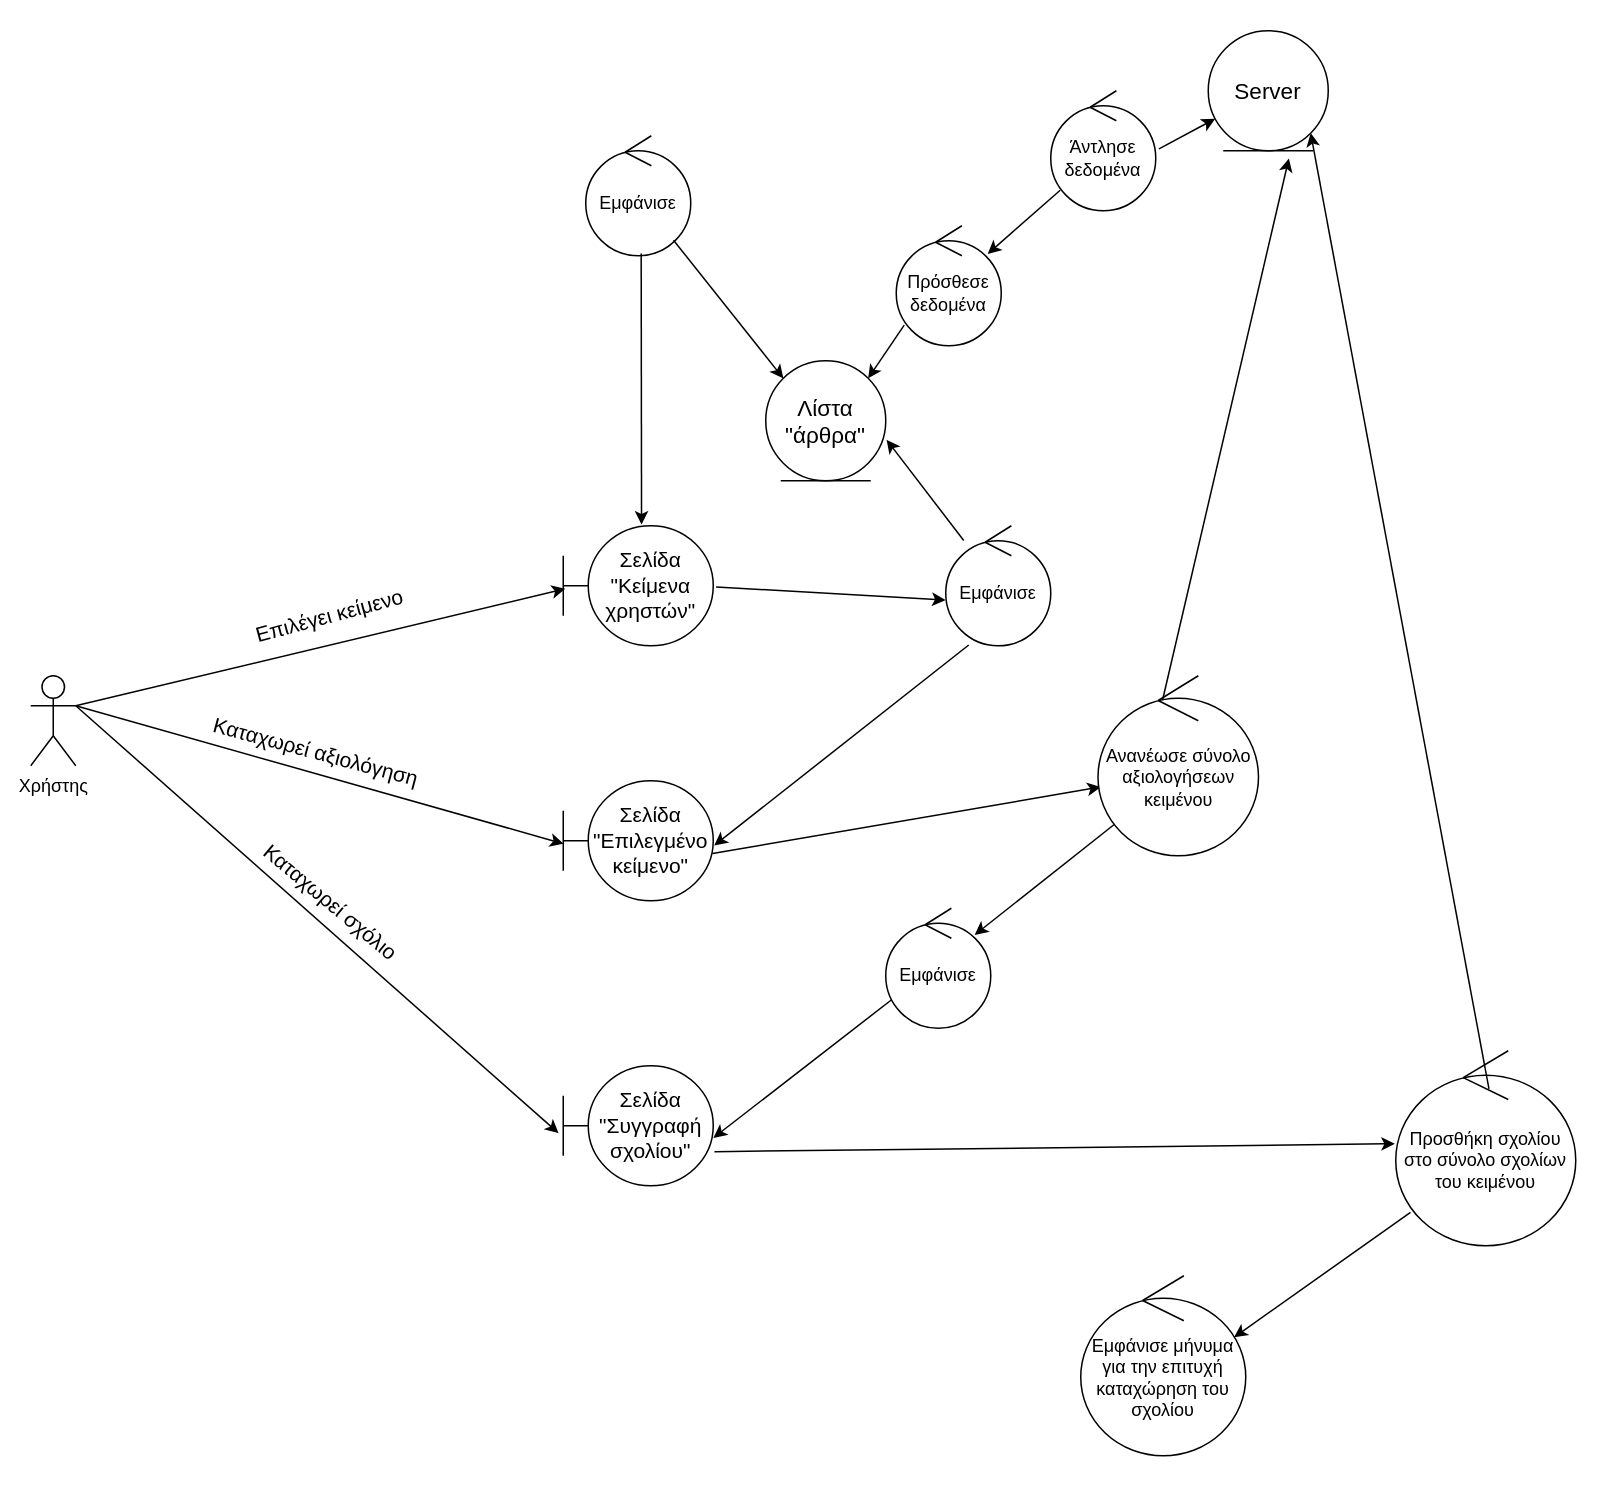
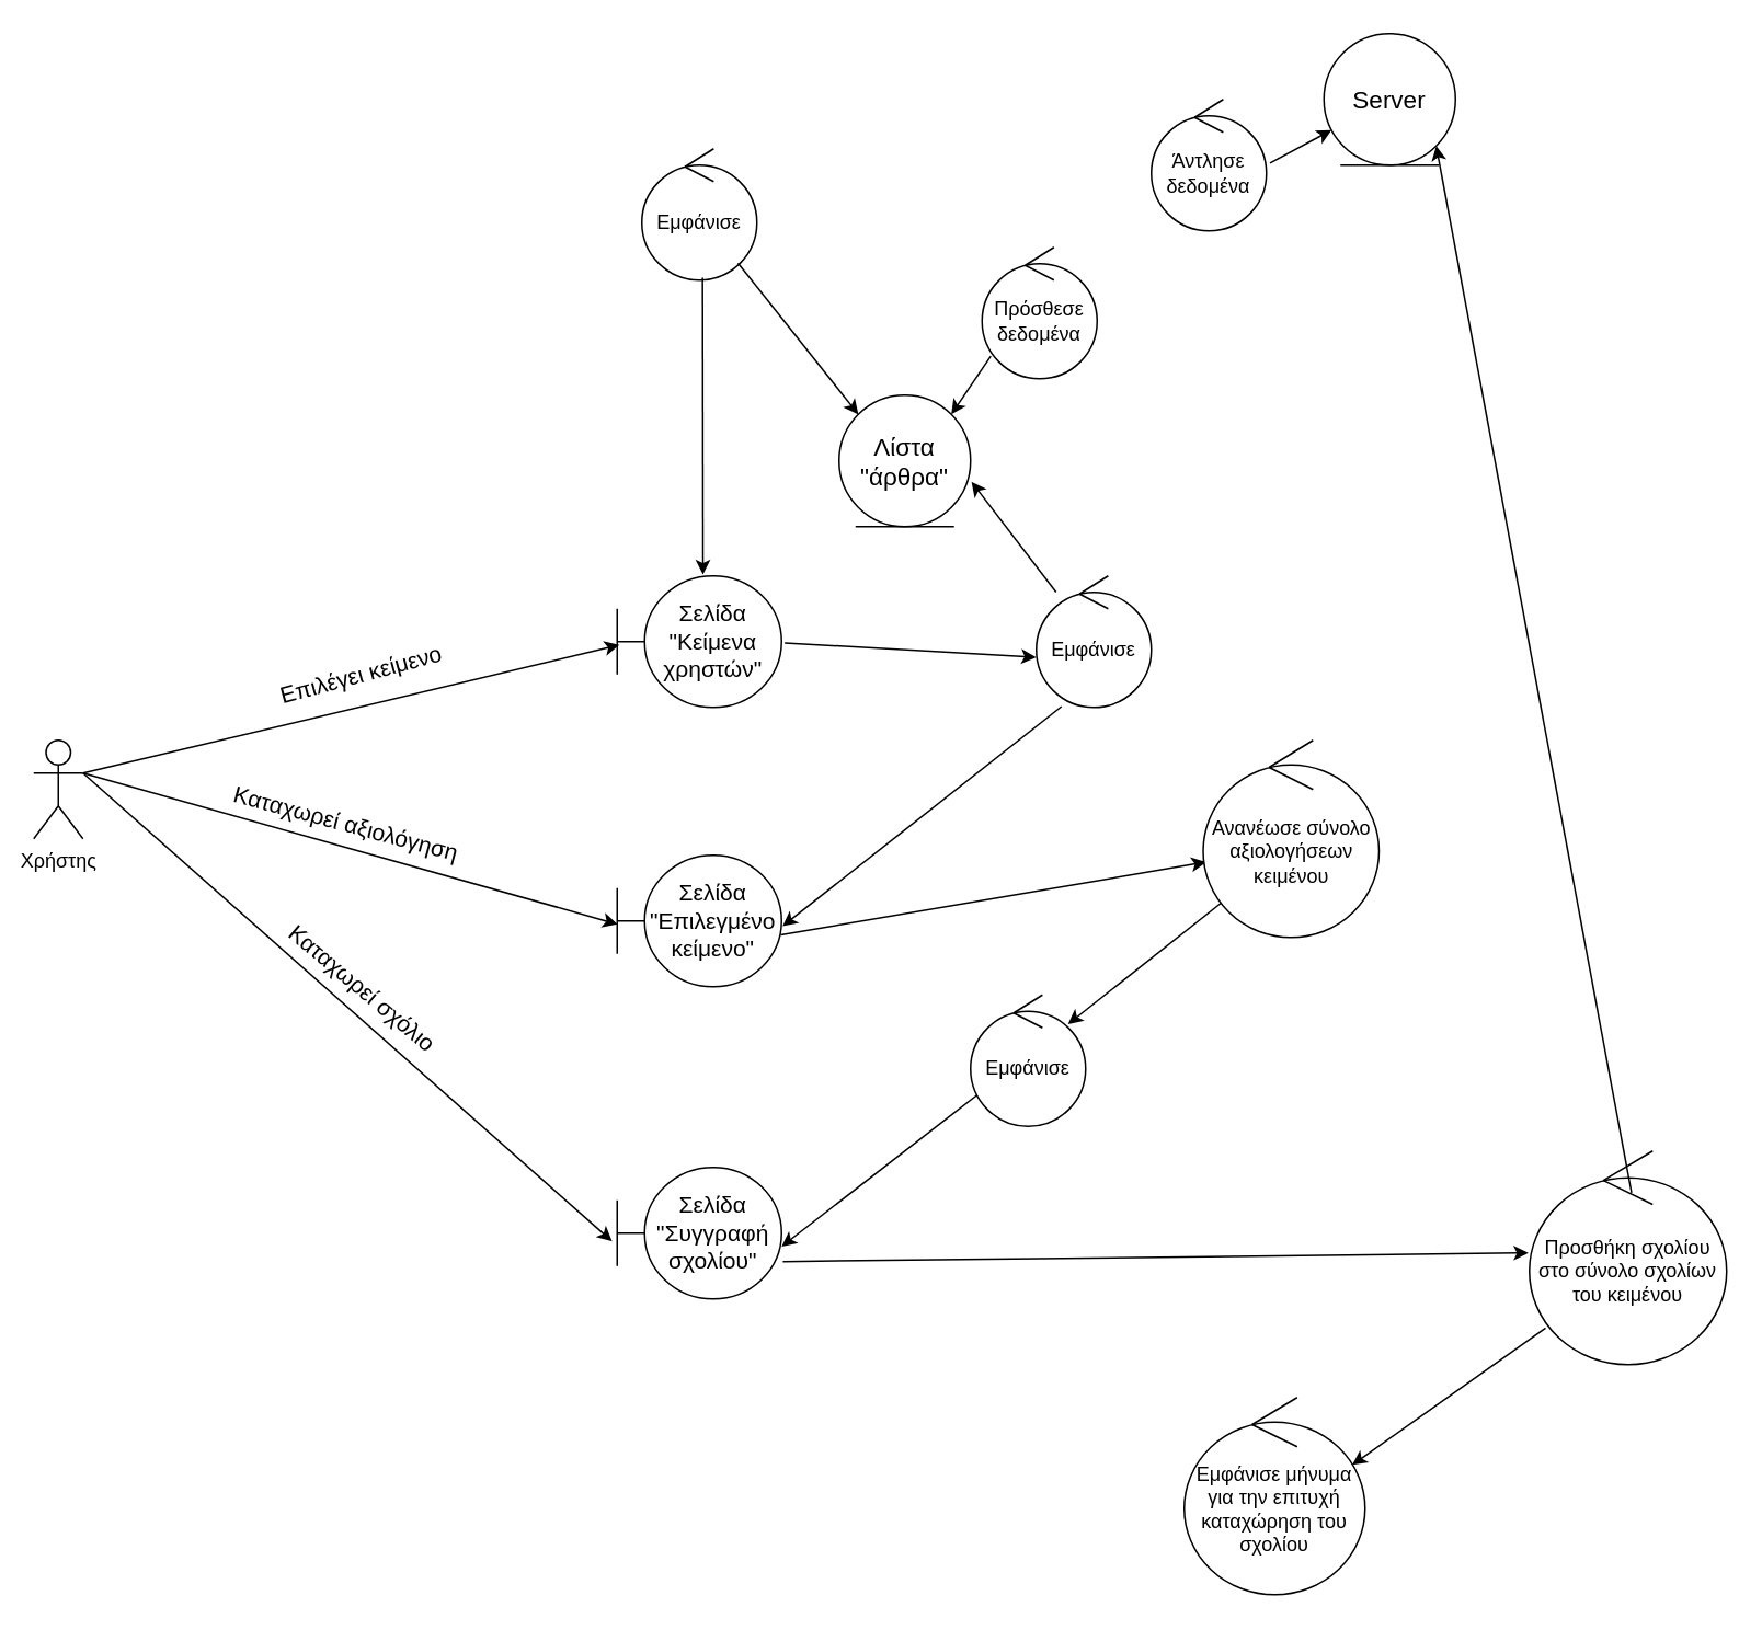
  <mxCell id="0" />
  <mxCell id="1" parent="0" />
  <mxCell id="2" value="" style="rounded=0;orthogonalLoop=1;jettySize=auto;html=1;strokeColor=#000000;fontColor=#000000;exitX=1;exitY=0.333;exitDx=0;exitDy=0;exitPerimeter=0;entryX=0.013;entryY=0.526;entryDx=0;entryDy=0;entryPerimeter=0;" parent="1" source="3" target="6" edge="1"><mxGeometry relative="1" as="geometry"><mxPoint x="250" y="400" as="targetPoint" /></mxGeometry></mxCell>
  <mxCell id="3" value="Χρήστης" style="shape=umlActor;verticalLabelPosition=bottom;verticalAlign=top;html=1;fontColor=#000000;" parent="1" vertex="1"><mxGeometry x="20" y="450" width="30" height="60" as="geometry" /></mxCell>
  <mxCell id="4" value="&lt;font&gt;Εμφάνισε&lt;/font&gt;" style="ellipse;shape=umlControl;whiteSpace=wrap;html=1;strokeColor=#000000;fontColor=#000000;" parent="1" vertex="1"><mxGeometry x="390" y="90" width="70" height="80" as="geometry" /></mxCell>
  <mxCell id="5" value="" style="rounded=0;orthogonalLoop=1;jettySize=auto;html=1;strokeColor=#000000;fontColor=#000000;exitX=0.528;exitY=0.982;exitDx=0;exitDy=0;exitPerimeter=0;entryX=0.522;entryY=-0.01;entryDx=0;entryDy=0;entryPerimeter=0;" parent="1" source="4" target="6" edge="1"><mxGeometry relative="1" as="geometry"><mxPoint x="120" y="340" as="sourcePoint" /><mxPoint x="420" y="250" as="targetPoint" /></mxGeometry></mxCell>
  <mxCell id="6" value="&lt;font style=&quot;font-size: 14px;&quot;&gt;Σελίδα &quot;Κείμενα χρηστών&quot;&lt;/font&gt;" style="shape=umlBoundary;whiteSpace=wrap;html=1;strokeColor=#000000;fontColor=#000000;fontSize=14;" parent="1" vertex="1"><mxGeometry x="375" y="350" width="100" height="80" as="geometry" /></mxCell>
- <mxCell id="7" value="" style="rounded=0;orthogonalLoop=1;jettySize=auto;html=1;strokeColor=#000000;fontColor=#000000;exitX=0.09;exitY=0.829;exitDx=0;exitDy=0;exitPerimeter=0;entryX=0.871;entryY=0.235;entryDx=0;entryDy=0;entryPerimeter=0;" parent="1" source="30" target="32" edge="1"><mxGeometry relative="1" as="geometry"><mxPoint x="500" y="129.41" as="sourcePoint" /><mxPoint x="540" y="290" as="targetPoint" /></mxGeometry></mxCell>
  <mxCell id="8" value="&lt;font style=&quot;font-size: 15px;&quot;&gt;Server&lt;/font&gt;" style="ellipse;shape=umlEntity;whiteSpace=wrap;html=1;strokeColor=#000000;fontColor=#000000;fontSize=15;" parent="1" vertex="1"><mxGeometry x="805" y="20" width="80" height="80" as="geometry" /></mxCell>
  <mxCell id="9" value="Επιλέγει κείμενο&amp;nbsp;" style="edgeLabel;html=1;align=center;verticalAlign=middle;resizable=0;points=[];fontColor=#000000;fontSize=14;rotation=-15;" parent="1" vertex="1" connectable="0"><mxGeometry x="220" y="410" as="geometry" /></mxCell>
  <mxCell id="10" value="" style="rounded=0;orthogonalLoop=1;jettySize=auto;html=1;strokeColor=#000000;fontColor=#000000;exitX=1.019;exitY=0.51;exitDx=0;exitDy=0;exitPerimeter=0;entryX=-0.002;entryY=0.619;entryDx=0;entryDy=0;entryPerimeter=0;" parent="1" source="6" target="11" edge="1"><mxGeometry relative="1" as="geometry"><mxPoint x="432" y="179" as="sourcePoint" /><mxPoint x="730" y="391" as="targetPoint" /></mxGeometry></mxCell>
  <mxCell id="11" value="&lt;font&gt;Εμφάνισε&lt;/font&gt;" style="ellipse;shape=umlControl;whiteSpace=wrap;html=1;strokeColor=#000000;fontColor=#000000;" parent="1" vertex="1"><mxGeometry x="630" y="350" width="70" height="80" as="geometry" /></mxCell>
  <mxCell id="12" value="" style="rounded=0;orthogonalLoop=1;jettySize=auto;html=1;strokeColor=#000000;fontColor=#000000;exitX=0.219;exitY=0.994;exitDx=0;exitDy=0;exitPerimeter=0;entryX=1.006;entryY=0.54;entryDx=0;entryDy=0;entryPerimeter=0;" parent="1" source="11" target="13" edge="1"><mxGeometry relative="1" as="geometry"><mxPoint x="570" y="440" as="sourcePoint" /><mxPoint x="490" y="510" as="targetPoint" /></mxGeometry></mxCell>
  <mxCell id="13" value="&lt;font style=&quot;font-size: 14px;&quot;&gt;Σελίδα &quot;Επιλεγμένο κείμενο&quot;&lt;/font&gt;" style="shape=umlBoundary;whiteSpace=wrap;html=1;strokeColor=#000000;fontColor=#000000;fontSize=14;" parent="1" vertex="1"><mxGeometry x="375" y="520" width="100" height="80" as="geometry" /></mxCell>
  <mxCell id="14" value="" style="rounded=0;orthogonalLoop=1;jettySize=auto;html=1;strokeColor=#000000;fontColor=#000000;exitX=1;exitY=0.333;exitDx=0;exitDy=0;exitPerimeter=0;entryX=0.002;entryY=0.525;entryDx=0;entryDy=0;entryPerimeter=0;" parent="1" source="3" target="13" edge="1"><mxGeometry relative="1" as="geometry"><mxPoint x="110" y="400" as="sourcePoint" /><mxPoint x="386" y="402" as="targetPoint" /></mxGeometry></mxCell>
  <mxCell id="15" value="Καταχωρεί αξιολόγηση" style="edgeLabel;html=1;align=center;verticalAlign=middle;resizable=0;points=[];fontColor=#000000;fontSize=14;rotation=15;" parent="1" vertex="1" connectable="0"><mxGeometry x="210" y="500" as="geometry" /></mxCell>
  <mxCell id="16" value="" style="rounded=0;orthogonalLoop=1;jettySize=auto;html=1;strokeColor=#000000;fontColor=#000000;exitX=0.995;exitY=0.607;exitDx=0;exitDy=0;exitPerimeter=0;entryX=0.017;entryY=0.618;entryDx=0;entryDy=0;entryPerimeter=0;" parent="1" source="13" target="17" edge="1"><mxGeometry relative="1" as="geometry"><mxPoint x="819" y="570" as="sourcePoint" /><mxPoint x="640" y="570" as="targetPoint" /></mxGeometry></mxCell>
  <mxCell id="17" value="&lt;font&gt;Ανανέωσε σύνολο αξιολογήσεων κειμένου&lt;/font&gt;" style="ellipse;shape=umlControl;whiteSpace=wrap;html=1;strokeColor=#000000;fontColor=#000000;" parent="1" vertex="1"><mxGeometry x="731.5" y="450" width="107" height="120" as="geometry" /></mxCell>
- <mxCell id="18" value="" style="rounded=0;orthogonalLoop=1;jettySize=auto;html=1;strokeColor=#000000;fontColor=#000000;exitX=0.402;exitY=0.136;exitDx=0;exitDy=0;exitPerimeter=0;entryX=0.672;entryY=1.064;entryDx=0;entryDy=0;entryPerimeter=0;" parent="1" source="17" target="8" edge="1"><mxGeometry relative="1" as="geometry"><mxPoint x="717" y="630" as="sourcePoint" /><mxPoint x="713" y="690" as="targetPoint" /></mxGeometry></mxCell>
  <mxCell id="19" value="" style="rounded=0;orthogonalLoop=1;jettySize=auto;html=1;strokeColor=#000000;fontColor=#000000;entryX=1.001;entryY=0.601;entryDx=0;entryDy=0;entryPerimeter=0;exitX=0.068;exitY=0.754;exitDx=0;exitDy=0;exitPerimeter=0;" parent="1" source="28" target="20" edge="1"><mxGeometry relative="1" as="geometry"><mxPoint x="630" y="640" as="sourcePoint" /><mxPoint x="490" y="680" as="targetPoint" /></mxGeometry></mxCell>
  <mxCell id="20" value="&lt;font style=&quot;font-size: 14px;&quot;&gt;Σελίδα &quot;Συγγραφή σχολίου&quot;&lt;/font&gt;" style="shape=umlBoundary;whiteSpace=wrap;html=1;strokeColor=#000000;fontColor=#000000;fontSize=14;" parent="1" vertex="1"><mxGeometry x="375" y="710" width="100" height="80" as="geometry" /></mxCell>
  <mxCell id="21" value="" style="rounded=0;orthogonalLoop=1;jettySize=auto;html=1;strokeColor=#000000;fontColor=#000000;exitX=1;exitY=0.333;exitDx=0;exitDy=0;exitPerimeter=0;entryX=-0.031;entryY=0.562;entryDx=0;entryDy=0;entryPerimeter=0;" parent="1" source="3" target="20" edge="1"><mxGeometry relative="1" as="geometry"><mxPoint x="60" y="480" as="sourcePoint" /><mxPoint x="385" y="572" as="targetPoint" /></mxGeometry></mxCell>
  <mxCell id="22" value="Καταχωρεί σχόλιο" style="edgeLabel;html=1;align=center;verticalAlign=middle;resizable=0;points=[];fontColor=#000000;fontSize=14;rotation=40;" parent="1" vertex="1" connectable="0"><mxGeometry x="220" y="600" as="geometry" /></mxCell>
  <mxCell id="23" value="" style="rounded=0;orthogonalLoop=1;jettySize=auto;html=1;strokeColor=#000000;fontColor=#000000;exitX=1.008;exitY=0.716;exitDx=0;exitDy=0;exitPerimeter=0;entryX=-0.005;entryY=0.477;entryDx=0;entryDy=0;entryPerimeter=0;" parent="1" source="20" target="24" edge="1"><mxGeometry relative="1" as="geometry"><mxPoint x="540" y="959" as="sourcePoint" /><mxPoint x="880" y="760" as="targetPoint" /></mxGeometry></mxCell>
  <mxCell id="24" value="&lt;font&gt;Προσθήκη σχολίου στο σύνολο σχολίων του κειμένου&lt;/font&gt;" style="ellipse;shape=umlControl;whiteSpace=wrap;html=1;strokeColor=#000000;fontColor=#000000;" parent="1" vertex="1"><mxGeometry x="930" y="700" width="120" height="130" as="geometry" /></mxCell>
  <mxCell id="25" value="" style="rounded=0;orthogonalLoop=1;jettySize=auto;html=1;strokeColor=#000000;fontColor=#000000;exitX=0.518;exitY=0.196;exitDx=0;exitDy=0;exitPerimeter=0;entryX=1;entryY=1;entryDx=0;entryDy=0;" parent="1" source="24" target="8" edge="1"><mxGeometry relative="1" as="geometry"><mxPoint x="791" y="581" as="sourcePoint" /><mxPoint x="793" y="610" as="targetPoint" /></mxGeometry></mxCell>
  <mxCell id="26" value="&lt;font&gt;Εμφάνισε μήνυμα για την επιτυχή καταχώρηση του σχολίου&lt;/font&gt;" style="ellipse;shape=umlControl;whiteSpace=wrap;html=1;strokeColor=#000000;fontColor=#000000;" parent="1" vertex="1"><mxGeometry x="720" y="850" width="110" height="120" as="geometry" /></mxCell>
  <mxCell id="27" value="" style="rounded=0;orthogonalLoop=1;jettySize=auto;html=1;strokeColor=#000000;fontColor=#000000;exitX=0.082;exitY=0.829;exitDx=0;exitDy=0;exitPerimeter=0;entryX=0.929;entryY=0.342;entryDx=0;entryDy=0;entryPerimeter=0;" parent="1" source="24" target="26" edge="1"><mxGeometry relative="1" as="geometry"><mxPoint x="810" y="860" as="sourcePoint" /><mxPoint x="606" y="951" as="targetPoint" /></mxGeometry></mxCell>
  <mxCell id="28" value="&lt;font&gt;Εμφάνισε&lt;/font&gt;" style="ellipse;shape=umlControl;whiteSpace=wrap;html=1;strokeColor=#000000;fontColor=#000000;" parent="1" vertex="1"><mxGeometry x="590" y="605" width="70" height="80" as="geometry" /></mxCell>
  <mxCell id="29" value="" style="rounded=0;orthogonalLoop=1;jettySize=auto;html=1;strokeColor=#000000;fontColor=#000000;entryX=0.847;entryY=0.222;entryDx=0;entryDy=0;entryPerimeter=0;exitX=0.103;exitY=0.825;exitDx=0;exitDy=0;exitPerimeter=0;" parent="1" source="17" target="28" edge="1"><mxGeometry relative="1" as="geometry"><mxPoint x="620" y="665" as="sourcePoint" /><mxPoint x="485" y="768" as="targetPoint" /></mxGeometry></mxCell>
  <mxCell id="30" value="&lt;font&gt;Άντλησε δεδομένα&lt;/font&gt;" style="ellipse;shape=umlControl;whiteSpace=wrap;html=1;strokeColor=#000000;fontColor=#000000;" vertex="1" parent="1"><mxGeometry x="700" y="60" width="70" height="80" as="geometry" /></mxCell>
  <mxCell id="31" value="" style="rounded=0;orthogonalLoop=1;jettySize=auto;html=1;strokeColor=#000000;fontColor=#000000;exitX=1.031;exitY=0.485;exitDx=0;exitDy=0;exitPerimeter=0;" edge="1" parent="1" source="30" target="8"><mxGeometry relative="1" as="geometry"><mxPoint x="469" y="147" as="sourcePoint" /><mxPoint x="550" y="300" as="targetPoint" /></mxGeometry></mxCell>
  <mxCell id="32" value="&lt;font&gt;Πρόσθεσε δεδομένα&lt;/font&gt;" style="ellipse;shape=umlControl;whiteSpace=wrap;html=1;strokeColor=#000000;fontColor=#000000;" vertex="1" parent="1"><mxGeometry x="597" y="150" width="70" height="80" as="geometry" /></mxCell>
  <mxCell id="33" value="" style="rounded=0;orthogonalLoop=1;jettySize=auto;html=1;strokeColor=#000000;fontColor=#000000;exitX=0.076;exitY=0.828;exitDx=0;exitDy=0;exitPerimeter=0;entryX=1;entryY=0;entryDx=0;entryDy=0;" edge="1" parent="1" source="32" target="34"><mxGeometry relative="1" as="geometry"><mxPoint x="608" y="230" as="sourcePoint" /><mxPoint x="560" y="273" as="targetPoint" /></mxGeometry></mxCell>
  <mxCell id="34" value="Λίστα &quot;άρθρα&quot;" style="ellipse;shape=umlEntity;whiteSpace=wrap;html=1;strokeColor=#000000;fontColor=#000000;fontSize=15;" vertex="1" parent="1"><mxGeometry x="510" y="240" width="80" height="80" as="geometry" /></mxCell>
  <mxCell id="35" value="" style="rounded=0;orthogonalLoop=1;jettySize=auto;html=1;strokeColor=#000000;fontColor=#000000;entryX=0;entryY=0;entryDx=0;entryDy=0;" edge="1" parent="1" source="4" target="34"><mxGeometry relative="1" as="geometry"><mxPoint x="612" y="226" as="sourcePoint" /><mxPoint x="588" y="262" as="targetPoint" /></mxGeometry></mxCell>
  <mxCell id="36" value="" style="rounded=0;orthogonalLoop=1;jettySize=auto;html=1;strokeColor=#000000;fontColor=#000000;entryX=1.007;entryY=0.659;entryDx=0;entryDy=0;entryPerimeter=0;" edge="1" parent="1" source="11" target="34"><mxGeometry relative="1" as="geometry"><mxPoint x="487" y="401" as="sourcePoint" /><mxPoint x="640" y="410" as="targetPoint" /></mxGeometry></mxCell>
